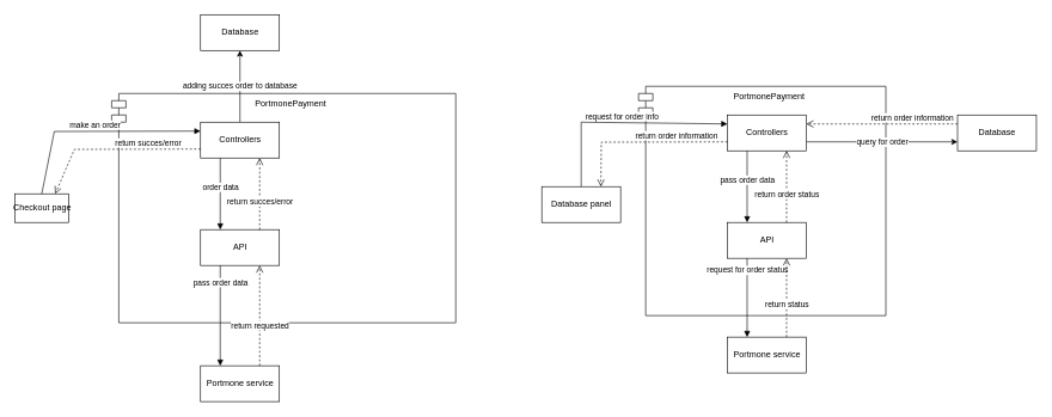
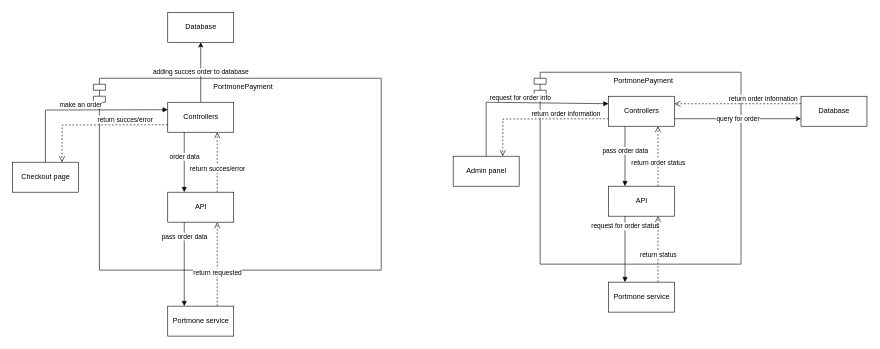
  <mxCell id="0" />
  <mxCell id="1" parent="0" />
  <mxCell id="2" value="PortmonePayment" style="shape=module;align=left;spacingLeft=20;align=center;verticalAlign=top;" vertex="1" parent="1"><mxGeometry x="155" y="130" width="480" height="320" as="geometry" /></mxCell>
  <mxCell id="3" value="API" style="html=1;" vertex="1" parent="1"><mxGeometry x="279" y="320" width="110" height="50" as="geometry" /></mxCell>
  <mxCell id="4" value="adding succes order to database" style="edgeStyle=orthogonalEdgeStyle;rounded=0;orthogonalLoop=1;jettySize=auto;html=1;exitX=0.5;exitY=0;exitDx=0;exitDy=0;entryX=0.5;entryY=1;entryDx=0;entryDy=0;" edge="1" parent="1" source="5" target="7"><mxGeometry relative="1" as="geometry" /></mxCell>
  <mxCell id="5" value="Controllers" style="html=1;" vertex="1" parent="1"><mxGeometry x="279" y="170" width="110" height="50" as="geometry" /></mxCell>
- <mxCell id="6" value="Checkout page" style="html=1;" vertex="1" parent="1"><mxGeometry x="20" y="270" width="75" height="40" as="geometry" /></mxCell>
+ <mxCell id="6" value="Checkout page" style="html=1;" vertex="1" parent="1"><mxGeometry x="20" y="270" width="110" height="50" as="geometry" /></mxCell>
  <mxCell id="7" value="Database" style="html=1;" vertex="1" parent="1"><mxGeometry x="279" y="20" width="110" height="50" as="geometry" /></mxCell>
  <mxCell id="8" value="Portmone service" style="html=1;" vertex="1" parent="1"><mxGeometry x="279" y="510" width="110" height="50" as="geometry" /></mxCell>
  <mxCell id="9" value="order data" style="html=1;verticalAlign=bottom;endArrow=block;rounded=0;entryX=0.25;entryY=0;entryDx=0;entryDy=0;exitX=0.25;exitY=1;exitDx=0;exitDy=0;" edge="1" parent="1" source="5" target="3"><mxGeometry width="80" relative="1" as="geometry"><mxPoint x="130" y="280" as="sourcePoint" /><mxPoint x="215" y="280" as="targetPoint" /></mxGeometry></mxCell>
  <mxCell id="10" value="pass order data" style="html=1;verticalAlign=bottom;endArrow=block;rounded=0;exitX=0.25;exitY=1;exitDx=0;exitDy=0;entryX=0.25;entryY=0;entryDx=0;entryDy=0;" edge="1" parent="1" source="3" target="8"><mxGeometry x="-0.533" width="80" relative="1" as="geometry"><mxPoint x="345" y="420" as="sourcePoint" /><mxPoint x="425" y="420" as="targetPoint" /><Array as="points" /><mxPoint as="offset" /></mxGeometry></mxCell>
  <mxCell id="11" value="return requested" style="html=1;verticalAlign=bottom;endArrow=open;dashed=1;endSize=8;rounded=0;entryX=0.75;entryY=1;entryDx=0;entryDy=0;exitX=0.75;exitY=0;exitDx=0;exitDy=0;" edge="1" parent="1" source="8" target="3"><mxGeometry x="-0.333" relative="1" as="geometry"><mxPoint x="425" y="420" as="sourcePoint" /><mxPoint x="345" y="420" as="targetPoint" /><mxPoint as="offset" /></mxGeometry></mxCell>
  <mxCell id="12" value="return succes/error" style="html=1;verticalAlign=bottom;endArrow=open;dashed=1;endSize=8;rounded=0;entryX=0.75;entryY=1;entryDx=0;entryDy=0;exitX=0.75;exitY=0;exitDx=0;exitDy=0;" edge="1" parent="1" source="3" target="5"><mxGeometry x="-0.4" relative="1" as="geometry"><mxPoint x="215" y="308" as="sourcePoint" /><mxPoint x="135" y="310" as="targetPoint" /><mxPoint as="offset" /></mxGeometry></mxCell>
  <mxCell id="13" value="make an order" style="html=1;verticalAlign=bottom;endArrow=block;rounded=0;entryX=0;entryY=0.25;entryDx=0;entryDy=0;exitX=0.5;exitY=0;exitDx=0;exitDy=0;" edge="1" parent="1" source="6" target="5"><mxGeometry width="80" relative="1" as="geometry"><mxPoint x="95" y="190" as="sourcePoint" /><mxPoint x="275" y="194.5" as="targetPoint" /><Array as="points"><mxPoint x="75" y="183" /></Array></mxGeometry></mxCell>
  <mxCell id="14" value="PortmonePayment" style="shape=module;align=left;spacingLeft=20;align=center;verticalAlign=top;" vertex="1" parent="1"><mxGeometry x="890" y="120" width="345" height="320" as="geometry" /></mxCell>
  <mxCell id="15" value="API" style="html=1;" vertex="1" parent="1"><mxGeometry x="1014" y="310" width="110" height="50" as="geometry" /></mxCell>
  <mxCell id="16" value="query for order" style="edgeStyle=orthogonalEdgeStyle;rounded=0;orthogonalLoop=1;jettySize=auto;html=1;exitX=1;exitY=0.75;exitDx=0;exitDy=0;entryX=0;entryY=0.75;entryDx=0;entryDy=0;" edge="1" parent="1" source="17" target="19"><mxGeometry relative="1" as="geometry" /></mxCell>
  <mxCell id="17" value="Controllers" style="html=1;" vertex="1" parent="1"><mxGeometry x="1014" y="160" width="110" height="50" as="geometry" /></mxCell>
- <mxCell id="18" value="Database panel" style="html=1;" vertex="1" parent="1"><mxGeometry x="755" y="260" width="110" height="50" as="geometry" /></mxCell>
+ <mxCell id="18" value="Admin panel" style="html=1;" vertex="1" parent="1"><mxGeometry x="755" y="260" width="110" height="50" as="geometry" /></mxCell>
  <mxCell id="19" value="Database" style="html=1;" vertex="1" parent="1"><mxGeometry x="1335" y="160" width="110" height="50" as="geometry" /></mxCell>
  <mxCell id="20" value="Portmone service" style="html=1;" vertex="1" parent="1"><mxGeometry x="1014" y="470" width="110" height="50" as="geometry" /></mxCell>
  <mxCell id="21" value="pass order data" style="html=1;verticalAlign=bottom;endArrow=block;rounded=0;entryX=0.25;entryY=0;entryDx=0;entryDy=0;exitX=0.25;exitY=1;exitDx=0;exitDy=0;" edge="1" parent="1" source="17" target="15"><mxGeometry width="80" relative="1" as="geometry"><mxPoint x="865" y="270" as="sourcePoint" /><mxPoint x="950" y="270" as="targetPoint" /></mxGeometry></mxCell>
  <mxCell id="22" value="request for order status" style="html=1;verticalAlign=bottom;endArrow=block;rounded=0;exitX=0.25;exitY=1;exitDx=0;exitDy=0;entryX=0.25;entryY=0;entryDx=0;entryDy=0;" edge="1" parent="1" source="15" target="20"><mxGeometry x="-0.533" width="80" relative="1" as="geometry"><mxPoint x="1080" y="410" as="sourcePoint" /><mxPoint x="1160" y="410" as="targetPoint" /><Array as="points" /><mxPoint as="offset" /></mxGeometry></mxCell>
  <mxCell id="23" value="return status" style="html=1;verticalAlign=bottom;endArrow=open;dashed=1;endSize=8;rounded=0;entryX=0.75;entryY=1;entryDx=0;entryDy=0;exitX=0.75;exitY=0;exitDx=0;exitDy=0;" edge="1" parent="1" source="20" target="15"><mxGeometry x="-0.333" relative="1" as="geometry"><mxPoint x="1160" y="410" as="sourcePoint" /><mxPoint x="1080" y="410" as="targetPoint" /><mxPoint as="offset" /></mxGeometry></mxCell>
  <mxCell id="24" value="return order status" style="html=1;verticalAlign=bottom;endArrow=open;dashed=1;endSize=8;rounded=0;entryX=0.75;entryY=1;entryDx=0;entryDy=0;exitX=0.75;exitY=0;exitDx=0;exitDy=0;" edge="1" parent="1" source="15" target="17"><mxGeometry x="-0.4" relative="1" as="geometry"><mxPoint x="950" y="298" as="sourcePoint" /><mxPoint x="870" y="300" as="targetPoint" /><mxPoint as="offset" /></mxGeometry></mxCell>
  <mxCell id="25" value="request for order info" style="html=1;verticalAlign=bottom;endArrow=block;rounded=0;entryX=0;entryY=0.25;entryDx=0;entryDy=0;exitX=0.5;exitY=0;exitDx=0;exitDy=0;" edge="1" parent="1" source="18" target="17"><mxGeometry width="80" relative="1" as="geometry"><mxPoint x="830" y="180" as="sourcePoint" /><mxPoint x="1010" y="184.5" as="targetPoint" /><Array as="points"><mxPoint x="810" y="210" /><mxPoint x="810" y="170" /></Array></mxGeometry></mxCell>
  <mxCell id="26" value="return order information" style="html=1;verticalAlign=bottom;endArrow=open;dashed=1;endSize=8;rounded=0;entryX=1;entryY=0.25;entryDx=0;entryDy=0;exitX=0;exitY=0.25;exitDx=0;exitDy=0;" edge="1" parent="1" source="19" target="17"><mxGeometry x="-0.4" relative="1" as="geometry"><mxPoint x="1315" y="120" as="sourcePoint" /><mxPoint x="1315" y="20" as="targetPoint" /><mxPoint as="offset" /></mxGeometry></mxCell>
  <mxCell id="27" value="return succes/error" style="html=1;verticalAlign=bottom;endArrow=open;dashed=1;endSize=8;rounded=0;entryX=0.75;entryY=0;entryDx=0;entryDy=0;exitX=0;exitY=0.75;exitDx=0;exitDy=0;" edge="1" parent="1" source="5" target="6"><mxGeometry x="-0.4" relative="1" as="geometry"><mxPoint x="205" y="345" as="sourcePoint" /><mxPoint x="205" y="245" as="targetPoint" /><mxPoint as="offset" /><Array as="points"><mxPoint x="103" y="208" /></Array></mxGeometry></mxCell>
  <mxCell id="28" value="return order information" style="html=1;verticalAlign=bottom;endArrow=open;dashed=1;endSize=8;rounded=0;entryX=0.75;entryY=0;entryDx=0;entryDy=0;exitX=0;exitY=0.75;exitDx=0;exitDy=0;" edge="1" parent="1" source="17" target="18"><mxGeometry x="-0.4" relative="1" as="geometry"><mxPoint x="966" y="240" as="sourcePoint" /><mxPoint x="755" y="240" as="targetPoint" /><mxPoint as="offset" /><Array as="points"><mxPoint x="838" y="198" /></Array></mxGeometry></mxCell>
